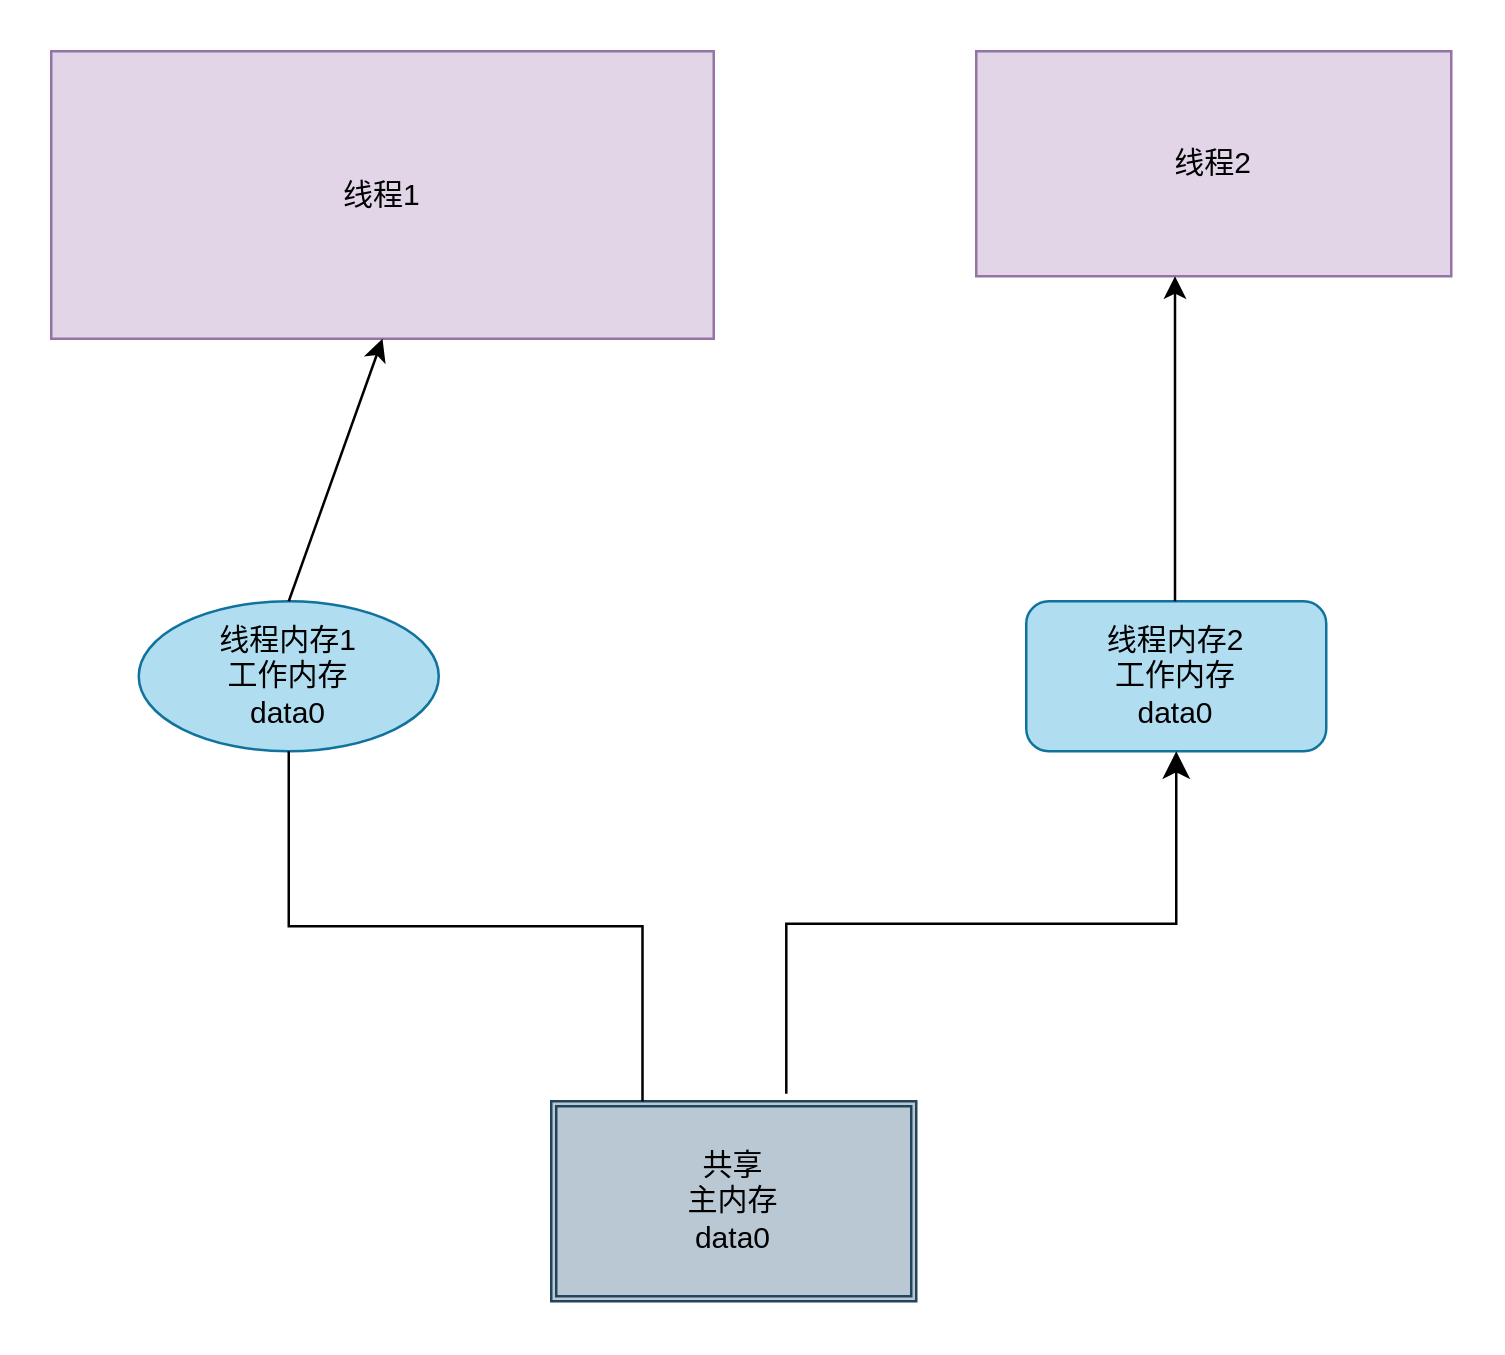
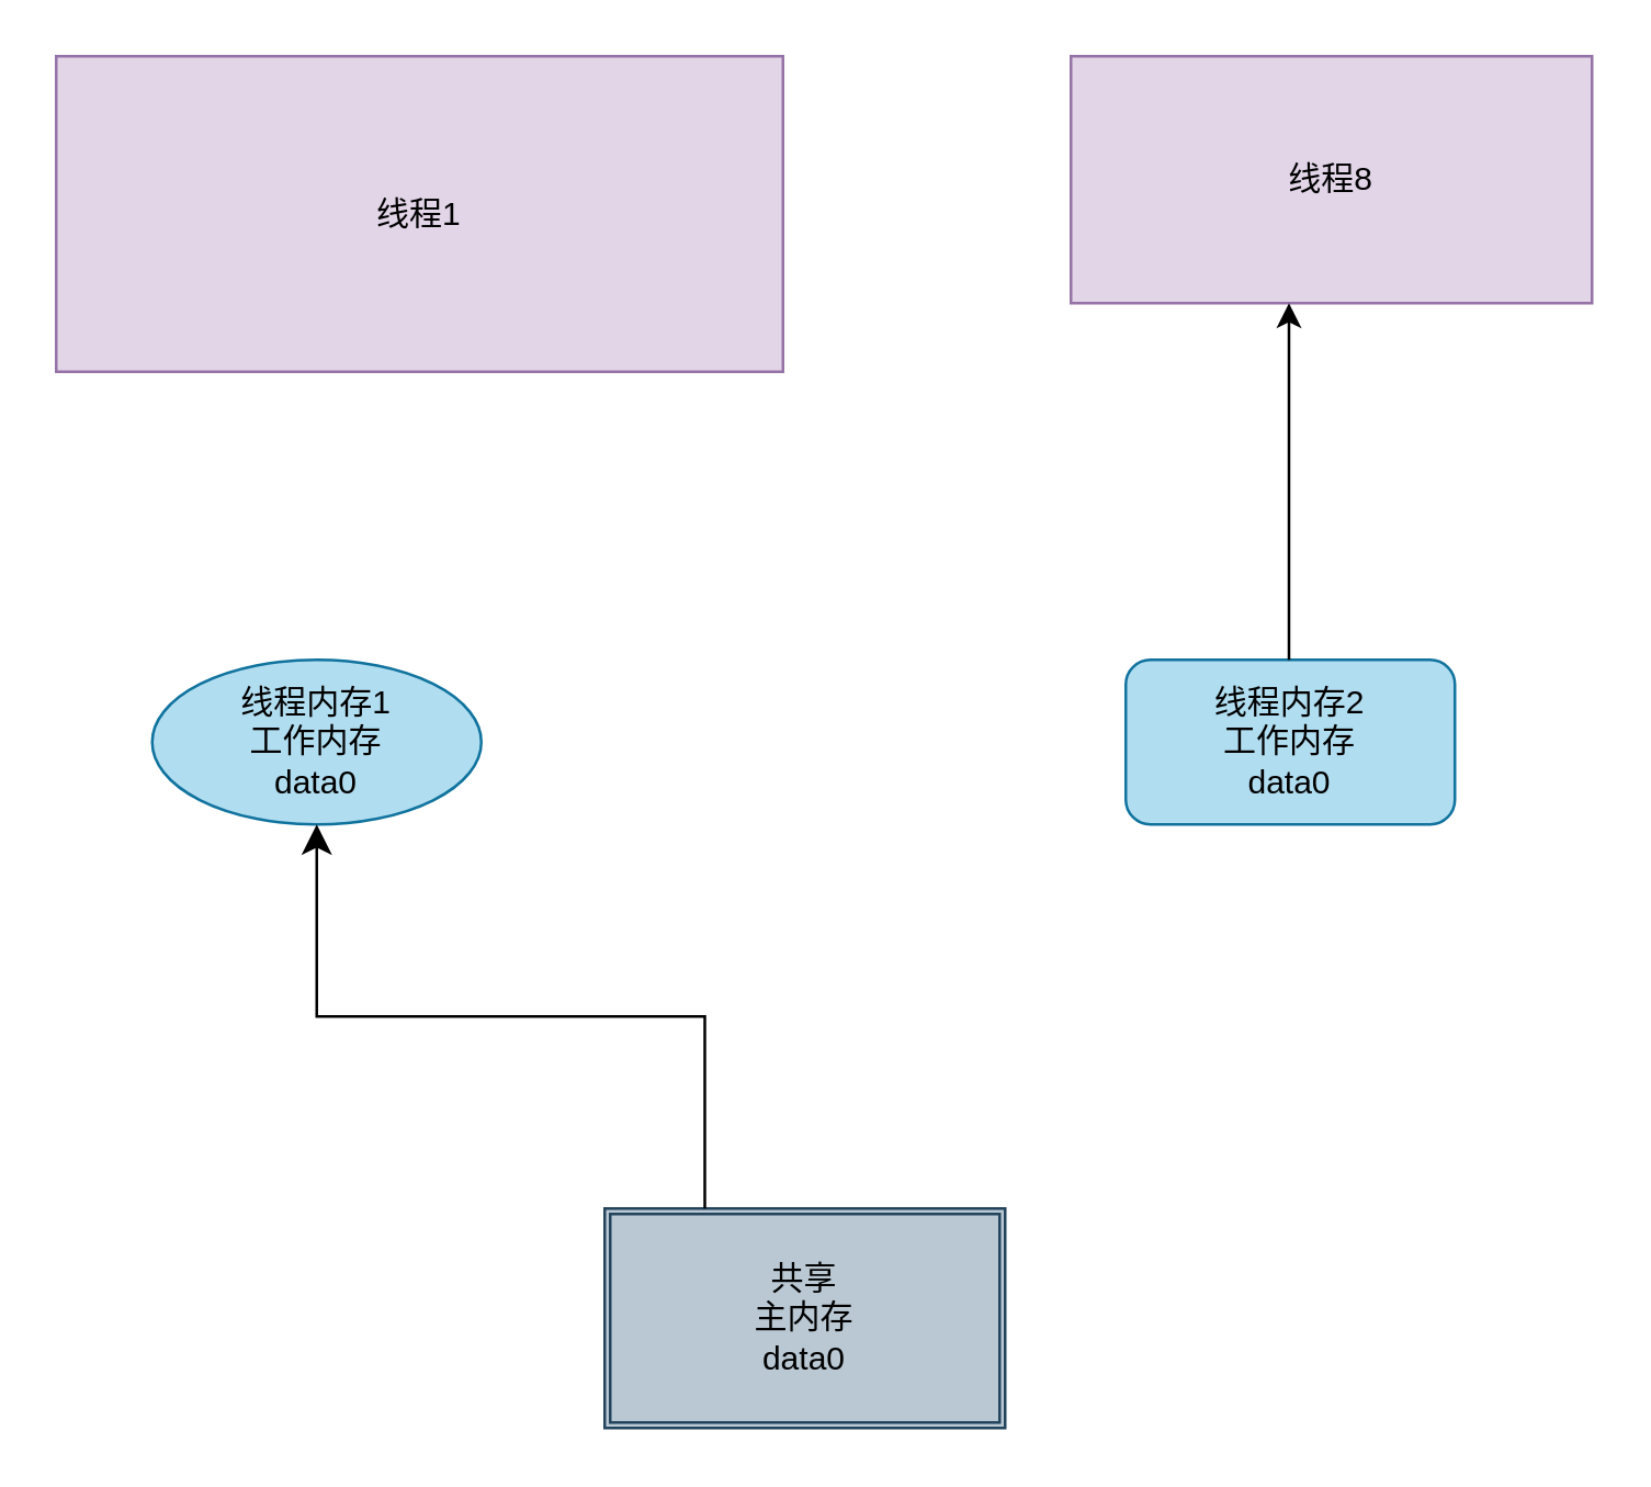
  <mxCell id="0" />
  <mxCell id="1" parent="0" />
  <mxCell id="2" value="线程1" style="rounded=0;whiteSpace=wrap;html=1;fillColor=#e1d5e7;strokeColor=#9673a6;" vertex="1" parent="1"><mxGeometry x="20" y="20" width="265" height="115" as="geometry" /></mxCell>
- <mxCell id="3" value="线程2" style="rounded=0;whiteSpace=wrap;html=1;fillColor=#e1d5e7;strokeColor=#9673a6;" vertex="1" parent="1"><mxGeometry x="390" y="20" width="190" height="90" as="geometry" /></mxCell>
+ <mxCell id="3" value="线程8" style="rounded=0;whiteSpace=wrap;html=1;fillColor=#e1d5e7;strokeColor=#9673a6;" vertex="1" parent="1"><mxGeometry x="390" y="20" width="190" height="90" as="geometry" /></mxCell>
  <mxCell id="4" value="&lt;div&gt;线程内存1&lt;/div&gt;&lt;div&gt;工作内存&lt;br&gt;&lt;/div&gt;&lt;div&gt;data0&lt;br&gt;&lt;/div&gt;" style="ellipse;whiteSpace=wrap;html=1;fillColor=#b1ddf0;strokeColor=#10739e;" vertex="1" parent="1"><mxGeometry x="55" y="240" width="120" height="60" as="geometry" /></mxCell>
  <mxCell id="5" value="&lt;div&gt;线程内存2&lt;/div&gt;&lt;div&gt;工作内存&lt;br&gt;&lt;/div&gt;&lt;div&gt;data0&lt;br&gt;&lt;/div&gt;" style="rounded=1;whiteSpace=wrap;html=1;fillColor=#b1ddf0;strokeColor=#10739e;" vertex="1" parent="1"><mxGeometry x="410" y="240" width="120" height="60" as="geometry" /></mxCell>
  <mxCell id="6" value="共享&lt;div&gt;主内存&lt;/div&gt;&lt;div&gt;data0&lt;br&gt;&lt;/div&gt;" style="shape=ext;double=1;rounded=0;whiteSpace=wrap;html=1;fillColor=#bac8d3;strokeColor=#23445d;" vertex="1" parent="1"><mxGeometry x="220" y="440" width="146" height="80" as="geometry" /></mxCell>
- <mxCell id="7" value="" style="edgeStyle=elbowEdgeStyle;elbow=vertical;endArrow=classic;html=1;curved=0;rounded=0;endSize=8;startSize=8;entryX=0.5;entryY=1;entryDx=0;entryDy=0;exitX=0.644;exitY=-0.037;exitDx=0;exitDy=0;exitPerimeter=0;" edge="1" parent="1" source="6" target="5"><mxGeometry width="50" height="50" relative="1" as="geometry"><mxPoint x="330" y="420" as="sourcePoint" /><mxPoint x="380" y="370" as="targetPoint" /></mxGeometry></mxCell>
- <mxCell id="8" value="" style="edgeStyle=elbowEdgeStyle;elbow=vertical;endArrow=none;html=1;curved=0;rounded=0;endSize=8;startSize=8;entryX=0.5;entryY=1;entryDx=0;entryDy=0;exitX=0.25;exitY=0;exitDx=0;exitDy=0;" edge="1" parent="1" source="6" target="4"><mxGeometry width="50" height="50" relative="1" as="geometry"><mxPoint x="260" y="430" as="sourcePoint" /><mxPoint x="326" y="310" as="targetPoint" /></mxGeometry></mxCell>
- <mxCell id="9" value="" style="endArrow=classic;html=1;rounded=0;exitX=0.5;exitY=0;exitDx=0;exitDy=0;entryX=0.5;entryY=1;entryDx=0;entryDy=0;" edge="1" parent="1" source="4" target="2"><mxGeometry width="50" height="50" relative="1" as="geometry"><mxPoint x="270" y="330" as="sourcePoint" /><mxPoint x="320" y="280" as="targetPoint" /></mxGeometry></mxCell>
+ <mxCell id="8" value="" style="edgeStyle=elbowEdgeStyle;elbow=vertical;endArrow=classic;html=1;curved=0;rounded=0;endSize=8;startSize=8;entryX=0.5;entryY=1;entryDx=0;entryDy=0;exitX=0.25;exitY=0;exitDx=0;exitDy=0;" edge="1" parent="1" source="6" target="4"><mxGeometry width="50" height="50" relative="1" as="geometry"><mxPoint x="260" y="430" as="sourcePoint" /><mxPoint x="326" y="310" as="targetPoint" /></mxGeometry></mxCell>
  <mxCell id="10" value="" style="endArrow=classic;html=1;rounded=0;exitX=0.5;exitY=0;exitDx=0;exitDy=0;entryX=0.5;entryY=1;entryDx=0;entryDy=0;" edge="1" parent="1"><mxGeometry width="50" height="50" relative="1" as="geometry"><mxPoint x="469.5" y="240" as="sourcePoint" /><mxPoint x="469.5" y="110" as="targetPoint" /></mxGeometry></mxCell>
